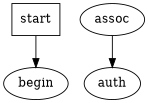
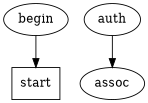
  digraph {
    n1 [label=start shape=box]
    n2 [label=begin]
    n3 [label=assoc]
    n4 [label=auth]
-   n1 -> n2
-   n3 -> n4
+   n2 -> n1
+   n4 -> n3
  }
